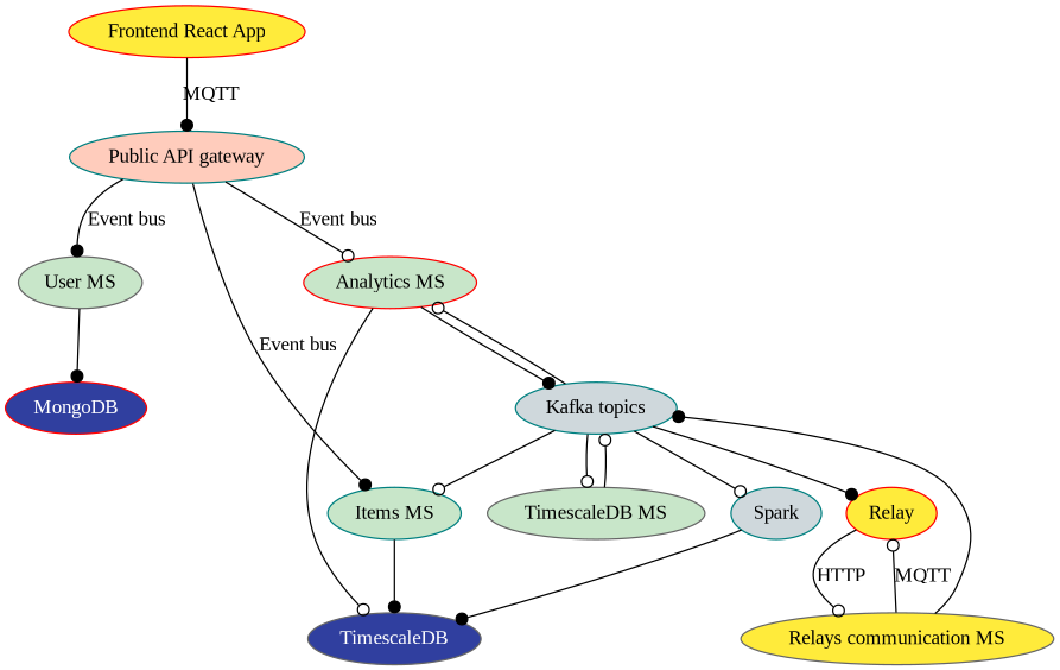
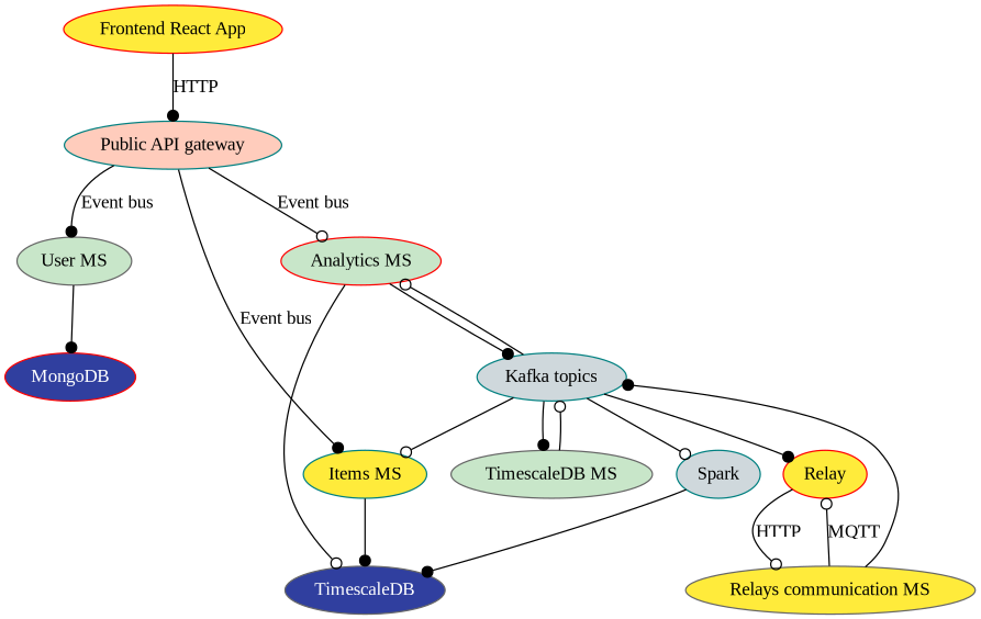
  digraph {
    fontname="Liberation Serif"
    rankdir=TB
    node [color=red fillcolor="#C8E6C9" fontcolor=black fontname="Liberation Serif" style=filled]
    edge [arrowhead=dot fontname="Liberation Serif"]
    n1 [fillcolor="#FFEB3B" label="Frontend React App"]
    n2 [color=teal fillcolor="#FFCCBC" label="Public API gateway"]
    n3 [fillcolor="#FFEB3B" label=Relay]
    n4 [color=gray40 fillcolor="#FFEB3B" label="Relays communication MS"]
    n5 [color=gray40 label="User MS"]
-   n6 [color=teal label="Items MS"]
+   n6 [color=teal fillcolor="#FFEB3B" label="Items MS"]
    n7 [label="Analytics MS"]
    n8 [color=gray40 fillcolor="#303F9F" fontcolor=white label=TimescaleDB]
    n9 [fillcolor="#303F9F" fontcolor=white label=MongoDB]
    n10 [color=teal fillcolor="#CFD8DC" label="Kafka topics"]
    n11 [color=gray40 label="TimescaleDB MS"]
    n12 [color=teal fillcolor="#CFD8DC" label=Spark]
    subgraph sub_1 {
      n1
      n2
    }
    subgraph sub_2 {
      n3
      n4
    }
    subgraph sub_3 {
      n2
      n5
      n6
      n7
    }
    subgraph sub_4 {
      n3
      n4
      n5
      n6
      n7
      n8
      n9
      n10
      n11
      n12
    }
-   n1 -> n2 [label=MQTT]
+   n1 -> n2 [label=HTTP]
    n2 -> n5 [label="Event bus"]
    n2 -> n6 [label="Event bus"]
    n2 -> n7 [arrowhead=odot label="Event bus"]
    n3 -> n4 [arrowhead=odot label=HTTP]
    n4 -> n3 [arrowhead=odot label=MQTT]
    n4 -> n10
    n5 -> n9
    n6 -> n8
    n7 -> n8 [arrowhead=odot]
    n7 -> n10
    n10 -> n3
    n10 -> n6 [arrowhead=odot]
    n10 -> n7 [arrowhead=odot]
-   n10 -> n11 [arrowhead=odot]
+   n10 -> n11
    n10 -> n12 [arrowhead=odot]
    n11 -> n10 [arrowhead=odot]
    n12 -> n8
  }
